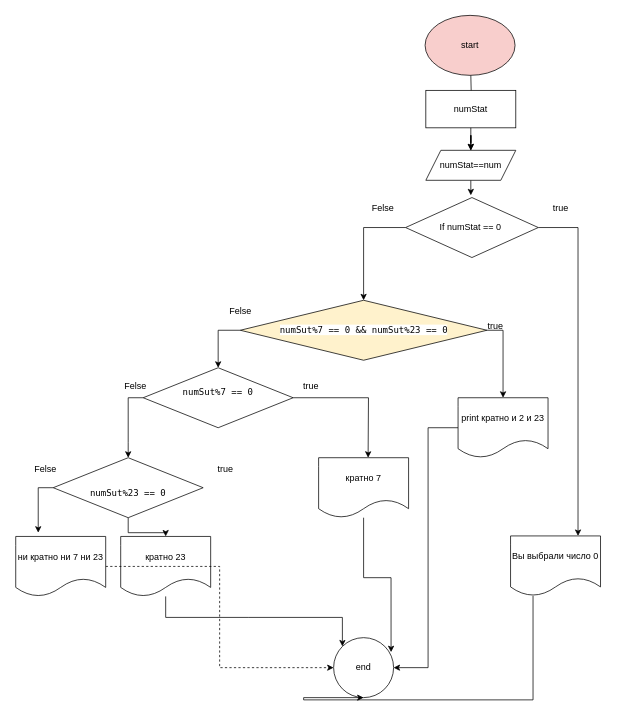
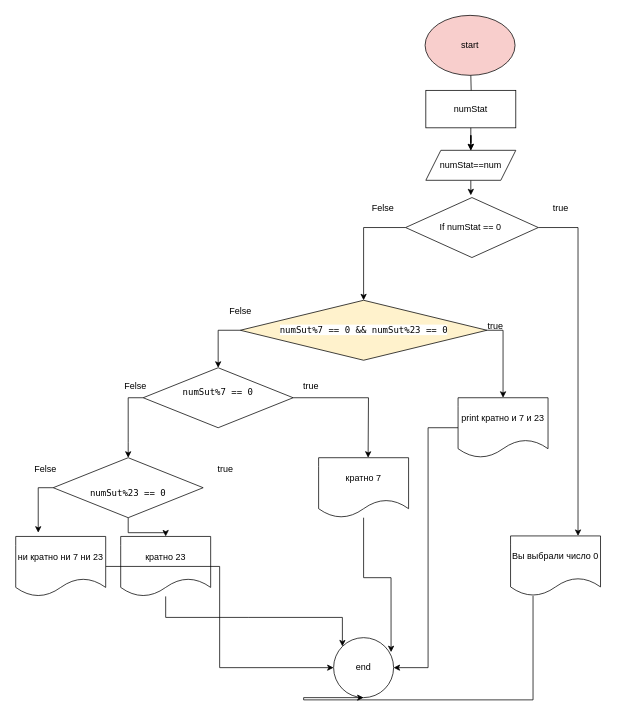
  <mxCell id="0" />
  <mxCell id="1" parent="0" />
  <mxCell id="2" value="" style="edgeStyle=orthogonalEdgeStyle;rounded=0;orthogonalLoop=1;jettySize=auto;html=1;labelBackgroundColor=none;fontColor=default;" edge="1" parent="1" target="5"><mxGeometry relative="1" as="geometry"><mxPoint x="627" y="100" as="sourcePoint" /></mxGeometry></mxCell>
  <mxCell id="3" value="start" style="ellipse;whiteSpace=wrap;html=1;labelBackgroundColor=none;fillColor=#f8cecc;" vertex="1" parent="1"><mxGeometry x="566" y="20" width="120" height="80" as="geometry" /></mxCell>
  <mxCell id="4" value="" style="edgeStyle=orthogonalEdgeStyle;rounded=0;orthogonalLoop=1;jettySize=auto;html=1;labelBackgroundColor=none;fontColor=default;" edge="1" parent="1" source="13"><mxGeometry relative="1" as="geometry"><mxPoint x="627" y="200" as="targetPoint" /></mxGeometry></mxCell>
  <mxCell id="5" value="numStat" style="whiteSpace=wrap;html=1;labelBackgroundColor=none;" vertex="1" parent="1"><mxGeometry x="567" y="120" width="120" height="50" as="geometry" /></mxCell>
  <mxCell id="6" value="end" style="ellipse;whiteSpace=wrap;html=1;aspect=fixed;labelBackgroundColor=none;" vertex="1" parent="1"><mxGeometry x="444" y="850" width="80" height="80" as="geometry" /></mxCell>
  <mxCell id="7" style="edgeStyle=orthogonalEdgeStyle;rounded=0;orthogonalLoop=1;jettySize=auto;html=1;" edge="1" parent="1" source="8" target="15"><mxGeometry relative="1" as="geometry"><mxPoint x="670" y="570" as="targetPoint" /><Array as="points"><mxPoint x="670" y="440" /></Array></mxGeometry></mxCell>
  <mxCell id="8" value="&lt;div style=&quot;font-family: &amp;quot;JetBrains Mono&amp;quot;, monospace;&quot;&gt;&lt;span style=&quot;background-color: rgb(255, 255, 255);&quot;&gt;numSut%7 == 0 &amp;amp;&amp;amp; numSut%23 == 0&lt;/span&gt;&lt;/div&gt;" style="rhombus;whiteSpace=wrap;html=1;labelBackgroundColor=none;fillColor=#fff2cc;" vertex="1" parent="1"><mxGeometry x="319.5" y="400" width="329" height="80" as="geometry" /></mxCell>
  <mxCell id="9" value="Felse" style="text;html=1;strokeColor=none;fillColor=none;align=center;verticalAlign=middle;whiteSpace=wrap;rounded=0;" vertex="1" parent="1"><mxGeometry x="290" y="400" width="60" height="30" as="geometry" /></mxCell>
  <mxCell id="10" value="true" style="text;html=1;strokeColor=none;fillColor=none;align=center;verticalAlign=middle;whiteSpace=wrap;rounded=0;" vertex="1" parent="1"><mxGeometry x="717" y="263" width="60" height="30" as="geometry" /></mxCell>
  <mxCell id="11" value="" style="edgeStyle=orthogonalEdgeStyle;rounded=0;orthogonalLoop=1;jettySize=auto;html=1;labelBackgroundColor=none;fontColor=default;" edge="1" parent="1" source="5" target="13"><mxGeometry relative="1" as="geometry"><mxPoint x="627" y="170" as="sourcePoint" /><mxPoint x="627" y="200" as="targetPoint" /></mxGeometry></mxCell>
  <mxCell id="12" style="edgeStyle=orthogonalEdgeStyle;rounded=0;orthogonalLoop=1;jettySize=auto;html=1;entryX=0.5;entryY=0;entryDx=0;entryDy=0;" edge="1" parent="1" source="13"><mxGeometry relative="1" as="geometry"><mxPoint x="626" y="260" as="targetPoint" /></mxGeometry></mxCell>
  <mxCell id="13" value="numStat==num" style="shape=parallelogram;perimeter=parallelogramPerimeter;whiteSpace=wrap;html=1;fixedSize=1;labelBackgroundColor=none;" vertex="1" parent="1"><mxGeometry x="567" y="200" width="120" height="40" as="geometry" /></mxCell>
  <mxCell id="14" style="edgeStyle=orthogonalEdgeStyle;rounded=0;orthogonalLoop=1;jettySize=auto;html=1;entryX=1;entryY=0.5;entryDx=0;entryDy=0;" edge="1" parent="1" source="15" target="6"><mxGeometry relative="1" as="geometry"><Array as="points"><mxPoint x="570" y="570" /><mxPoint x="570" y="890" /></Array></mxGeometry></mxCell>
- <mxCell id="15" value="print кратно и 2 и 23" style="shape=document;whiteSpace=wrap;html=1;boundedLbl=1;" vertex="1" parent="1"><mxGeometry x="610" y="530" width="120" height="80" as="geometry" /></mxCell>
+ <mxCell id="15" value="print кратно и 7 и 23" style="shape=document;whiteSpace=wrap;html=1;boundedLbl=1;" vertex="1" parent="1"><mxGeometry x="610" y="530" width="120" height="80" as="geometry" /></mxCell>
  <mxCell id="16" value="" style="edgeStyle=orthogonalEdgeStyle;rounded=0;orthogonalLoop=1;jettySize=auto;html=1;" edge="1" parent="1" source="8" target="19"><mxGeometry relative="1" as="geometry"><mxPoint x="290" y="530" as="targetPoint" /><mxPoint x="310" y="440" as="sourcePoint" /><Array as="points"><mxPoint x="290" y="440" /></Array></mxGeometry></mxCell>
  <mxCell id="17" style="edgeStyle=orthogonalEdgeStyle;rounded=0;orthogonalLoop=1;jettySize=auto;html=1;" edge="1" parent="1" source="19"><mxGeometry relative="1" as="geometry"><mxPoint x="490" y="610" as="targetPoint" /></mxGeometry></mxCell>
  <mxCell id="18" style="edgeStyle=orthogonalEdgeStyle;rounded=0;orthogonalLoop=1;jettySize=auto;html=1;" edge="1" parent="1" source="19"><mxGeometry relative="1" as="geometry"><mxPoint x="170" y="610" as="targetPoint" /></mxGeometry></mxCell>
  <mxCell id="19" value="&#10;&lt;span style=&quot;color: rgb(0, 0, 0); font-family: &amp;quot;JetBrains Mono&amp;quot;, monospace; font-size: 12px; font-style: normal; font-variant-ligatures: normal; font-variant-caps: normal; font-weight: 400; letter-spacing: normal; orphans: 2; text-align: center; text-indent: 0px; text-transform: none; widows: 2; word-spacing: 0px; -webkit-text-stroke-width: 0px; background-color: rgb(255, 255, 255); text-decoration-thickness: initial; text-decoration-style: initial; text-decoration-color: initial; float: none; display: inline !important;&quot;&gt;numSut%7 == 0&lt;/span&gt;&#10;&#10;" style="rhombus;whiteSpace=wrap;html=1;" vertex="1" parent="1"><mxGeometry x="190" y="490" width="200" height="80" as="geometry" /></mxCell>
  <mxCell id="20" style="edgeStyle=orthogonalEdgeStyle;rounded=0;orthogonalLoop=1;jettySize=auto;html=1;" edge="1" parent="1" source="22" target="28"><mxGeometry relative="1" as="geometry"><mxPoint x="370" y="730" as="targetPoint" /></mxGeometry></mxCell>
  <mxCell id="21" style="edgeStyle=orthogonalEdgeStyle;rounded=0;orthogonalLoop=1;jettySize=auto;html=1;" edge="1" parent="1" source="22"><mxGeometry relative="1" as="geometry"><mxPoint x="50" y="710" as="targetPoint" /></mxGeometry></mxCell>
  <mxCell id="22" value="&lt;br&gt;&lt;span style=&quot;color: rgb(0, 0, 0); font-family: &amp;quot;JetBrains Mono&amp;quot;, monospace; font-size: 12px; font-style: normal; font-variant-ligatures: normal; font-variant-caps: normal; font-weight: 400; letter-spacing: normal; orphans: 2; text-align: center; text-indent: 0px; text-transform: none; widows: 2; word-spacing: 0px; -webkit-text-stroke-width: 0px; background-color: rgb(255, 255, 255); text-decoration-thickness: initial; text-decoration-style: initial; text-decoration-color: initial; float: none; display: inline !important;&quot;&gt;numSut%23 == 0&lt;/span&gt;&lt;br&gt;" style="rhombus;whiteSpace=wrap;html=1;" vertex="1" parent="1"><mxGeometry x="70" y="610" width="200" height="80" as="geometry" /></mxCell>
  <mxCell id="23" value="true" style="text;html=1;strokeColor=none;fillColor=none;align=center;verticalAlign=middle;whiteSpace=wrap;rounded=0;" vertex="1" parent="1"><mxGeometry x="384" y="500" width="60" height="30" as="geometry" /></mxCell>
  <mxCell id="24" value="Felse" style="text;html=1;strokeColor=none;fillColor=none;align=center;verticalAlign=middle;whiteSpace=wrap;rounded=0;" vertex="1" parent="1"><mxGeometry x="150" y="500" width="60" height="30" as="geometry" /></mxCell>
  <mxCell id="25" style="edgeStyle=orthogonalEdgeStyle;rounded=0;orthogonalLoop=1;jettySize=auto;html=1;entryX=0.958;entryY=0.242;entryDx=0;entryDy=0;entryPerimeter=0;" edge="1" parent="1" source="26" target="6"><mxGeometry relative="1" as="geometry" /></mxCell>
  <mxCell id="26" value="кратно 7" style="shape=document;whiteSpace=wrap;html=1;boundedLbl=1;" vertex="1" parent="1"><mxGeometry x="424" y="610" width="120" height="80" as="geometry" /></mxCell>
  <mxCell id="27" style="edgeStyle=orthogonalEdgeStyle;rounded=0;orthogonalLoop=1;jettySize=auto;html=1;entryX=0;entryY=0;entryDx=0;entryDy=0;" edge="1" parent="1" source="28" target="6"><mxGeometry relative="1" as="geometry"><Array as="points"><mxPoint x="330" y="823" /><mxPoint x="376" y="823" /></Array></mxGeometry></mxCell>
  <mxCell id="28" value="кратно 23" style="shape=document;whiteSpace=wrap;html=1;boundedLbl=1;" vertex="1" parent="1"><mxGeometry x="160" y="715" width="120" height="80" as="geometry" /></mxCell>
- <mxCell id="29" style="edgeStyle=orthogonalEdgeStyle;rounded=0;orthogonalLoop=1;jettySize=auto;html=1;entryX=0;entryY=0.5;entryDx=0;entryDy=0;dashed=1;" edge="1" parent="1" source="30" target="6"><mxGeometry relative="1" as="geometry" /></mxCell>
+ <mxCell id="29" style="edgeStyle=orthogonalEdgeStyle;rounded=0;orthogonalLoop=1;jettySize=auto;html=1;entryX=0;entryY=0.5;entryDx=0;entryDy=0;" edge="1" parent="1" source="30" target="6"><mxGeometry relative="1" as="geometry" /></mxCell>
  <mxCell id="30" value="ни кратно ни 7 ни 23" style="shape=document;whiteSpace=wrap;html=1;boundedLbl=1;" vertex="1" parent="1"><mxGeometry x="20" y="715" width="120" height="80" as="geometry" /></mxCell>
  <mxCell id="31" value="true" style="text;html=1;strokeColor=none;fillColor=none;align=center;verticalAlign=middle;whiteSpace=wrap;rounded=0;" vertex="1" parent="1"><mxGeometry x="270" y="610" width="60" height="30" as="geometry" /></mxCell>
  <mxCell id="32" value="Felse" style="text;html=1;strokeColor=none;fillColor=none;align=center;verticalAlign=middle;whiteSpace=wrap;rounded=0;" vertex="1" parent="1"><mxGeometry x="30" y="610" width="60" height="30" as="geometry" /></mxCell>
  <mxCell id="33" style="edgeStyle=orthogonalEdgeStyle;rounded=0;orthogonalLoop=1;jettySize=auto;html=1;entryX=0.5;entryY=0;entryDx=0;entryDy=0;" edge="1" parent="1" source="35" target="8"><mxGeometry relative="1" as="geometry"><mxPoint x="480" y="393" as="targetPoint" /><Array as="points"><mxPoint x="484" y="303" /></Array></mxGeometry></mxCell>
  <mxCell id="34" style="edgeStyle=orthogonalEdgeStyle;rounded=0;orthogonalLoop=1;jettySize=auto;html=1;" edge="1" parent="1" source="35" target="38"><mxGeometry relative="1" as="geometry"><mxPoint x="740" y="754.333" as="targetPoint" /><Array as="points"><mxPoint x="770" y="303" /></Array></mxGeometry></mxCell>
  <mxCell id="35" value="If numStat == 0&amp;nbsp;" style="rhombus;whiteSpace=wrap;html=1;" vertex="1" parent="1"><mxGeometry x="540" y="263" width="177" height="80" as="geometry" /></mxCell>
  <mxCell id="36" value="Felse" style="text;html=1;strokeColor=none;fillColor=none;align=center;verticalAlign=middle;whiteSpace=wrap;rounded=0;" vertex="1" parent="1"><mxGeometry x="480" y="263" width="60" height="30" as="geometry" /></mxCell>
  <mxCell id="37" style="edgeStyle=orthogonalEdgeStyle;rounded=0;orthogonalLoop=1;jettySize=auto;html=1;entryX=0.5;entryY=1;entryDx=0;entryDy=0;" edge="1" parent="1" source="38" target="6"><mxGeometry relative="1" as="geometry"><Array as="points"><mxPoint x="710" y="933" /><mxPoint x="404" y="933" /></Array></mxGeometry></mxCell>
  <mxCell id="38" value="Вы выбрали число 0" style="shape=document;whiteSpace=wrap;html=1;boundedLbl=1;" vertex="1" parent="1"><mxGeometry x="680" y="714.333" width="120" height="80" as="geometry" /></mxCell>
  <mxCell id="39" value="true" style="text;html=1;strokeColor=none;fillColor=none;align=center;verticalAlign=middle;whiteSpace=wrap;rounded=0;" vertex="1" parent="1"><mxGeometry x="630" y="420" width="60" height="30" as="geometry" /></mxCell>
